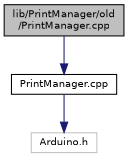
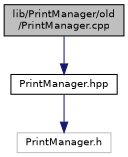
  digraph {
    node [color=black fillcolor=white fontname=Helvetica fontsize=10 shape=record style=filled]
    edge [color=midnightblue fontname=Helvetica fontsize=10 labelfontname=Helvetica labelfontsize=10 style=solid]
    n1 [fillcolor=grey75 fontcolor=black height=0.2 label="lib/PrintManager/old\l/PrintManager.cpp" width=0.4]
-   n2 [height=0.2 label="PrintManager.cpp" width=0.4]
-   n3 [color=grey75 height=0.2 label="Arduino.h" width=0.4]
+   n2 [height=0.2 label="PrintManager.hpp" width=0.4]
+   n3 [color=grey75 height=0.2 label="PrintManager.h" width=0.4]
    n1 -> n2
    n2 -> n3
  }
